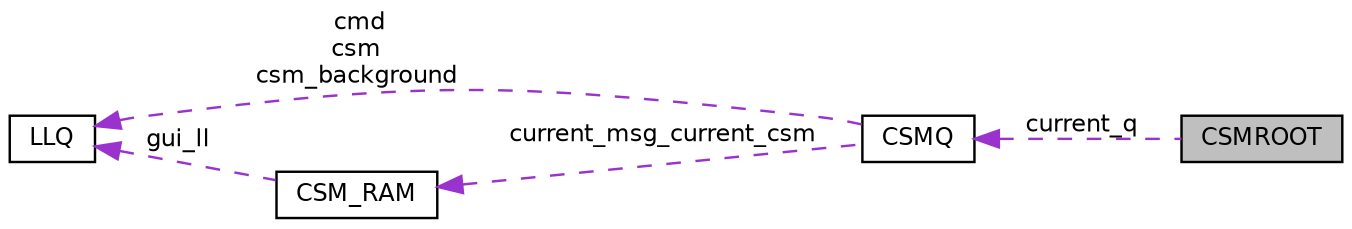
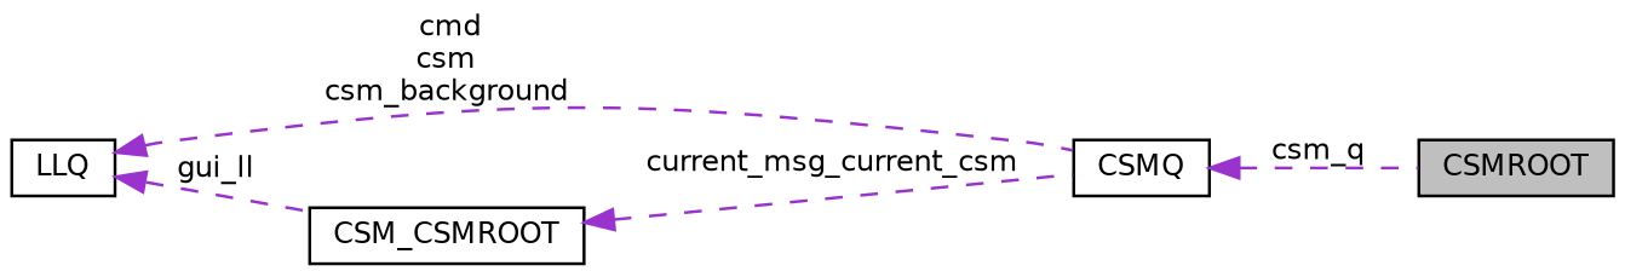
  digraph {
    rankdir=LR
    node [color=black fillcolor=white fontname=Helvetica fontsize=10 shape=record style=filled]
    edge [color=darkorchid3 dir=back fontname=Helvetica fontsize=10 labelfontname=Helvetica labelfontsize=10 style=dashed]
    n1 [fillcolor=grey75 fontcolor=black height=0.2 label=CSMROOT width=0.4]
    n2 [height=0.2 label=CSMQ width=0.4]
-   n3 [height=0.2 label=CSM_RAM width=0.4]
+   n3 [height=0.2 label=CSM_CSMROOT width=0.4]
    n4 [height=0.2 label=LLQ width=0.4]
-   n2 -> n1 [label=" current_q"]
+   n2 -> n1 [label=" csm_q"]
    n3 -> n2 [label=" current_msg_current_csm"]
    n4 -> n2 [label=" cmd\ncsm\ncsm_background"]
    n4 -> n3 [label=" gui_ll"]
  }
